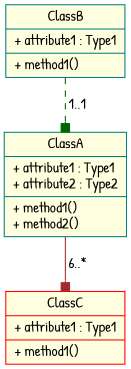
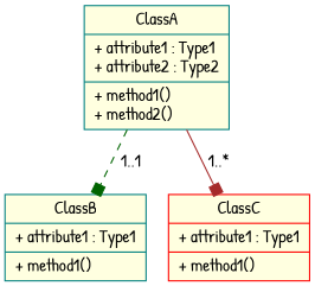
  digraph {
    fontname="Patrick Hand"
    node [color=teal fillcolor=lightyellow fontname="Patrick Hand" shape=record style=filled]
    edge [arrowhead=box fontname="Patrick Hand"]
    n1 [label="{ClassA|+ attribute1 : Type1\l+ attribute2 : Type2\l|+ method1()\l+ method2()\l}"]
    n2 [label="{ClassB|+ attribute1 : Type1\l|+ method1()\l}"]
    n3 [color=red label="{ClassC|+ attribute1 : Type1\l|+ method1()\l}"]
-   n2 -> n1 [color=darkgreen label=" 1..1" style=dashed]
-   n1 -> n3 [color=brown label=" 6..*" style=solid]
+   n1 -> n2 [color=darkgreen label=" 1..1" style=dashed]
+   n1 -> n3 [color=brown label=" 1..*" style=solid]
  }
